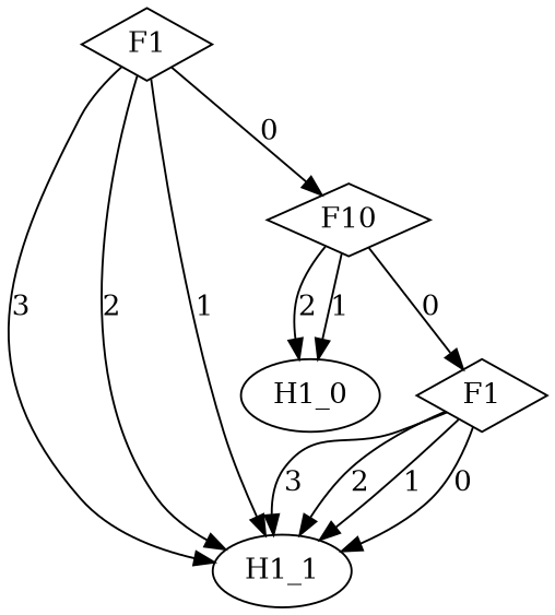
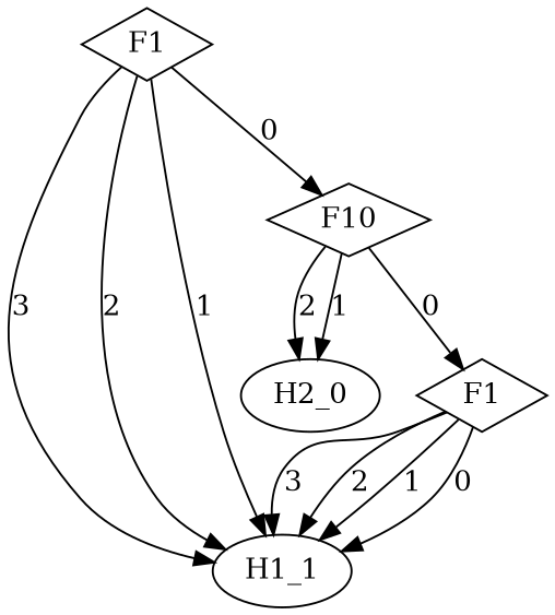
  digraph {
    node [shape=diamond]
    n1 [label=H1_1 shape=""]
-   n2 [label=H1_0 shape=""]
+   n2 [label=H2_0 shape=""]
    n3 [label=F1]
    n4 [label=F10]
    n5 [label=F1]
    n3 -> n1 [label=3]
    n3 -> n1 [label=2]
    n3 -> n1 [label=1]
    n3 -> n1 [label=0]
    n4 -> n2 [label=2]
    n4 -> n2 [label=1]
    n4 -> n3 [label=0]
    n5 -> n1 [label=3]
    n5 -> n1 [label=2]
    n5 -> n1 [label=1]
    n5 -> n4 [label=0]
  }
